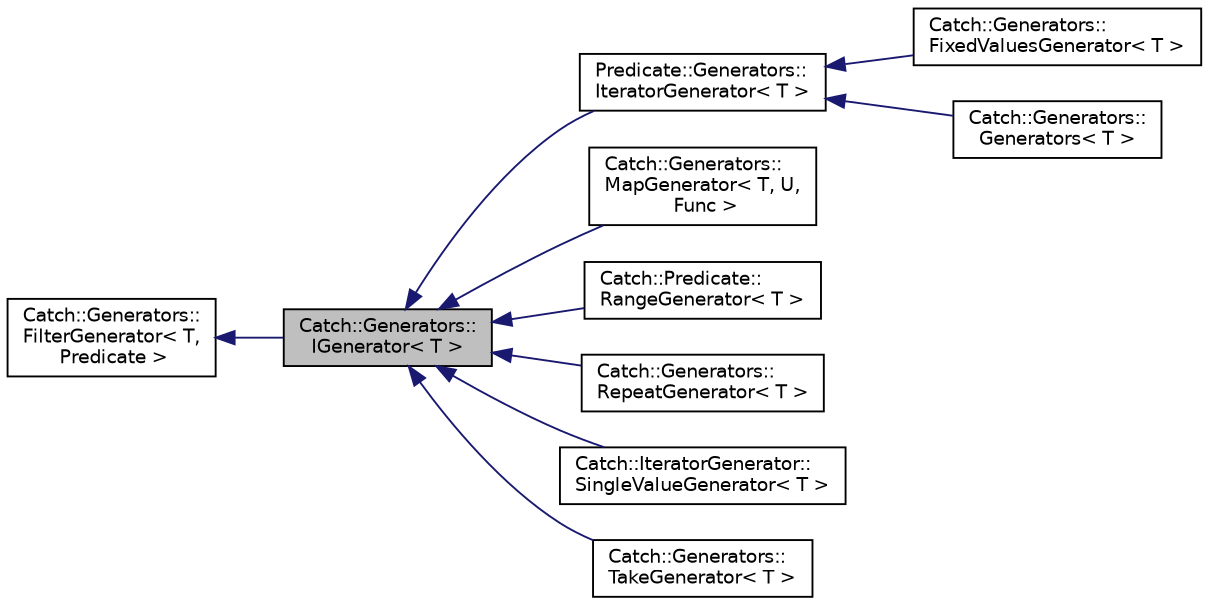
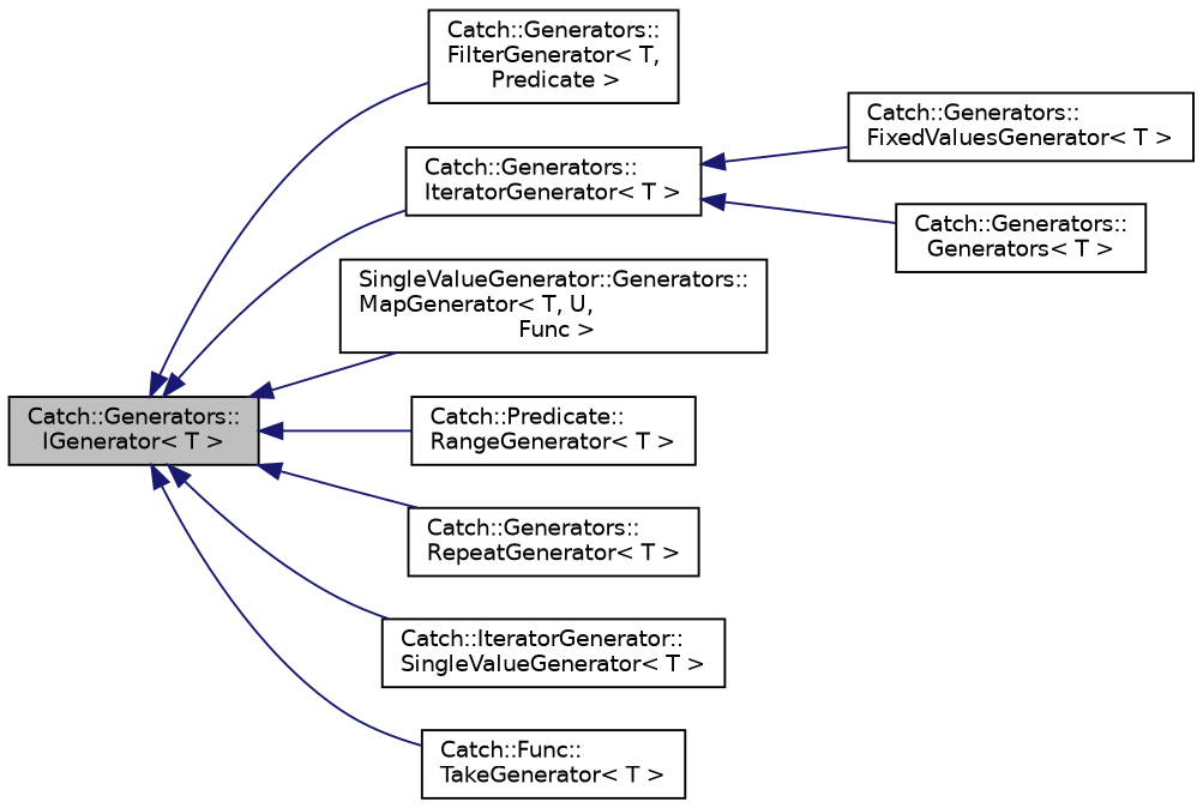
  digraph {
    rankdir=LR
    node [color=black fillcolor=white fontname=Helvetica fontsize=10 shape=record style=filled]
    edge [color=midnightblue dir=back fontname=Helvetica fontsize=10 labelfontname=Helvetica labelfontsize=10 style=solid]
    n1 [fillcolor=grey75 fontcolor=black height=0.2 label="Catch::Generators::\lIGenerator\< T \>" width=0.4]
    n2 [height=0.2 label="Catch::Generators::\lFilterGenerator\< T,\l Predicate \>" width=0.4]
-   n3 [height=0.2 label="Predicate::Generators::\lIteratorGenerator\< T \>" width=0.4]
-   n4 [height=0.2 label="Catch::Generators::\lMapGenerator\< T, U,\l Func \>" width=0.4]
+   n3 [height=0.2 label="Catch::Generators::\lIteratorGenerator\< T \>" width=0.4]
+   n4 [height=0.2 label="SingleValueGenerator::Generators::\lMapGenerator\< T, U,\l Func \>" width=0.4]
    n5 [height=0.2 label="Catch::Predicate::\lRangeGenerator\< T \>" width=0.4]
    n6 [height=0.2 label="Catch::Generators::\lRepeatGenerator\< T \>" width=0.4]
    n7 [height=0.2 label="Catch::IteratorGenerator::\lSingleValueGenerator\< T \>" width=0.4]
-   n8 [height=0.2 label="Catch::Generators::\lTakeGenerator\< T \>" width=0.4]
+   n8 [height=0.2 label="Catch::Func::\lTakeGenerator\< T \>" width=0.4]
    n9 [height=0.2 label="Catch::Generators::\lFixedValuesGenerator\< T \>" width=0.4]
    n10 [height=0.2 label="Catch::Generators::\lGenerators\< T \>" width=0.4]
-   n2 -> n1
+   n1 -> n2
    n1 -> n3
    n1 -> n4
    n1 -> n5
    n1 -> n6
    n1 -> n7
    n1 -> n8
    n3 -> n9
    n3 -> n10
  }
